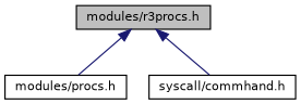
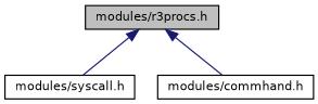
  digraph {
    node [color=black fillcolor=white fontname=Helvetica fontsize=10 shape=record style=filled]
    edge [color=midnightblue dir=back fontname=Helvetica fontsize=10 labelfontname=Helvetica labelfontsize=10 style=solid]
    n1 [fillcolor=grey75 fontcolor=black height=0.2 label="modules/r3procs.h" width=0.4]
-   n2 [height=0.2 label="modules/procs.h" width=0.4]
-   n3 [height=0.2 label="syscall/commhand.h" width=0.4]
+   n2 [height=0.2 label="modules/syscall.h" width=0.4]
+   n3 [height=0.2 label="modules/commhand.h" width=0.4]
    n1 -> n2
    n1 -> n3
  }
